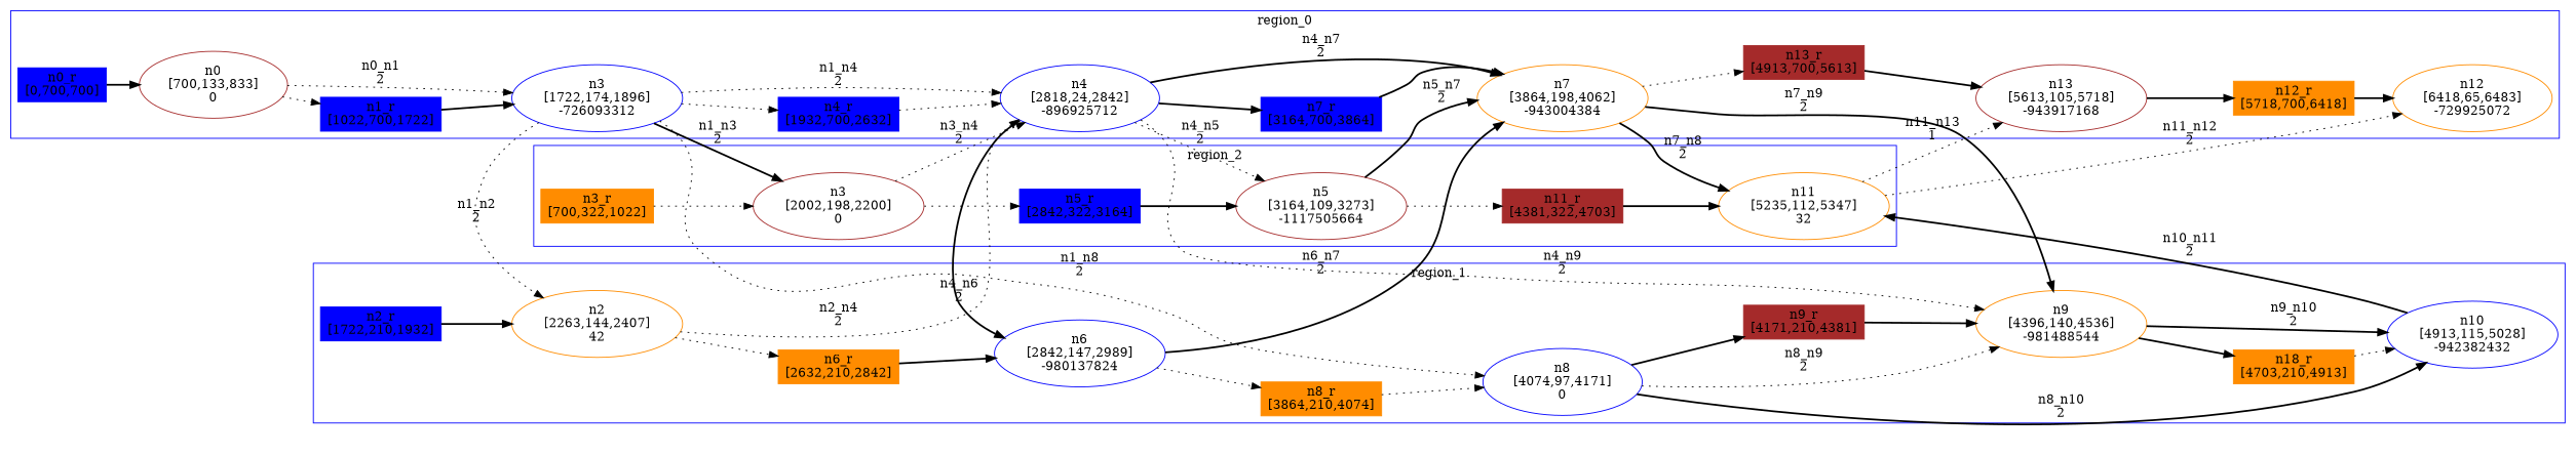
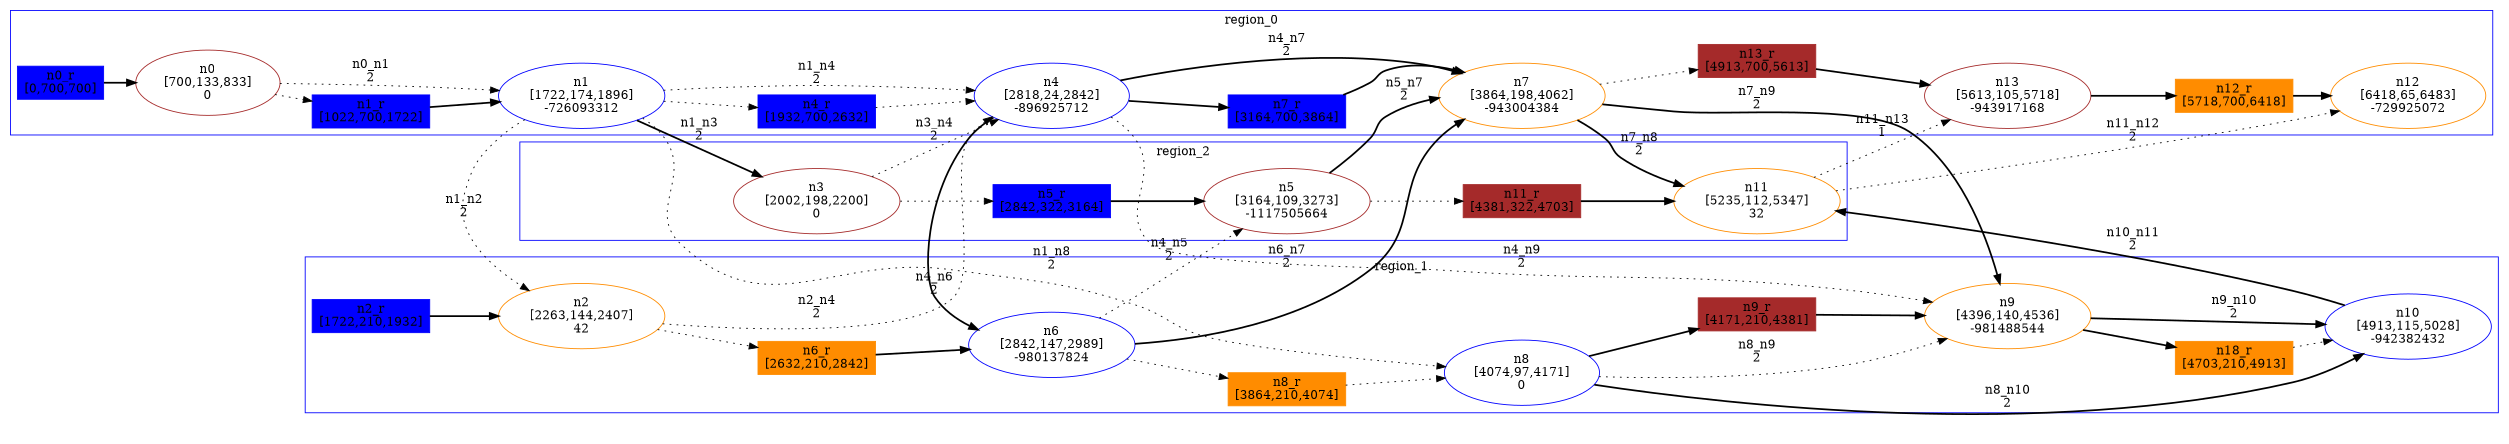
  digraph {
    rankdir=LR
    node [color=blue]
    edge [style=bold]
    n1 [label="n0_r\n[0,700,700]" shape=box style=filled]
    n2 [color=brown label="n0\n[700,133,833]\n0"]
    n3 [label="n1_r\n[1022,700,1722]" shape=box style=filled]
-   n4 [label="n3\n[1722,174,1896]\n-726093312"]
+   n4 [label="n1\n[1722,174,1896]\n-726093312"]
    n5 [label="n4_r\n[1932,700,2632]" shape=box style=filled]
    n6 [label="n4\n[2818,24,2842]\n-896925712"]
    n7 [label="n7_r\n[3164,700,3864]" shape=box style=filled]
    n8 [color=darkorange label="n7\n[3864,198,4062]\n-943004384"]
    n9 [color=brown label="n13_r\n[4913,700,5613]" shape=box style=filled]
    n10 [color=brown label="n13\n[5613,105,5718]\n-943917168"]
    n11 [color=darkorange label="n12_r\n[5718,700,6418]" shape=box style=filled]
    n12 [color=darkorange label="n12\n[6418,65,6483]\n-729925072"]
    n13 [label="n2_r\n[1722,210,1932]" shape=box style=filled]
    n14 [color=darkorange label="n2\n[2263,144,2407]\n42"]
    n15 [color=darkorange label="n6_r\n[2632,210,2842]" shape=box style=filled]
    n16 [label="n6\n[2842,147,2989]\n-980137824"]
    n17 [color=darkorange label="n8_r\n[3864,210,4074]" shape=box style=filled]
    n18 [label="n8\n[4074,97,4171]\n0"]
    n19 [color=brown label="n9_r\n[4171,210,4381]" shape=box style=filled]
    n20 [color=darkorange label="n9\n[4396,140,4536]\n-981488544"]
    n21 [color=darkorange label="n18_r\n[4703,210,4913]" shape=box style=filled]
    n22 [label="n10\n[4913,115,5028]\n-942382432"]
-   n23 [color=darkorange label="n3_r\n[700,322,1022]" shape=box style=filled]
    n24 [color=brown label="n3\n[2002,198,2200]\n0"]
    n25 [label="n5_r\n[2842,322,3164]" shape=box style=filled]
    n26 [color=brown label="n5\n[3164,109,3273]\n-1117505664"]
    n27 [color=brown label="n11_r\n[4381,322,4703]" shape=box style=filled]
    n28 [color=darkorange label="n11\n[5235,112,5347]\n32"]
    subgraph cluster_1 {
      color=blue
      label=region_0
      stytle=filled
      n1
      n2
      n3
      n4
      n5
      n6
      n7
      n8
      n9
      n10
      n11
      n12
    }
    subgraph cluster_2 {
      color=blue
      label=region_1
      stytle=filled
      n13
      n14
      n15
      n16
      n17
      n18
      n19
      n20
      n21
      n22
    }
    subgraph cluster_3 {
      color=blue
      label=region_2
      stytle=filled
-     n23
      n24
      n25
      n26
      n27
      n28
    }
    n1 -> n2
    n2 -> n3 [style=dotted]
    n2 -> n4 [label="n0_n1\n2" style=dotted]
    n3 -> n4
    n4 -> n5 [style=dotted]
    n4 -> n6 [label="n1_n4\n2" style=dotted]
    n4 -> n14 [label="n1_n2\n2" style=dotted]
    n4 -> n18 [label="n1_n8\n2" style=dotted]
    n4 -> n24 [label="n1_n3\n2"]
    n5 -> n6 [style=dotted]
    n6 -> n7
    n6 -> n8 [label="n4_n7\n2"]
    n6 -> n16 [label="n4_n6\n2"]
    n6 -> n20 [label="n4_n9\n2" style=dotted]
-   n6 -> n26 [label="n4_n5\n2" style=dotted]
+   n16 -> n26 [label="n4_n5\n2" style=dotted]
    n7 -> n8
    n8 -> n9 [style=dotted]
    n8 -> n20 [label="n7_n9\n2"]
    n8 -> n28 [label="n7_n8\n2"]
    n9 -> n10
    n10 -> n11
    n11 -> n12
    n13 -> n14
    n14 -> n6 [label="n2_n4\n2" style=dotted]
    n14 -> n15 [style=dotted]
    n15 -> n16
    n16 -> n8 [label="n6_n7\n2"]
    n16 -> n17 [style=dotted]
    n17 -> n18 [style=dotted]
    n18 -> n19
    n18 -> n20 [label="n8_n9\n2" style=dotted]
    n18 -> n22 [label="n8_n10\n2"]
    n19 -> n20
    n20 -> n21
    n20 -> n22 [label="n9_n10\n2"]
    n21 -> n22 [style=dotted]
    n22 -> n28 [label="n10_n11\n2"]
-   n23 -> n24 [style=dotted]
    n24 -> n6 [label="n3_n4\n2" style=dotted]
    n24 -> n25 [style=dotted]
    n25 -> n26
    n26 -> n8 [label="n5_n7\n2"]
    n26 -> n27 [style=dotted]
    n27 -> n28
    n28 -> n10 [label="n11_n13\n1" style=dotted]
    n28 -> n12 [label="n11_n12\n2" style=dotted]
  }
